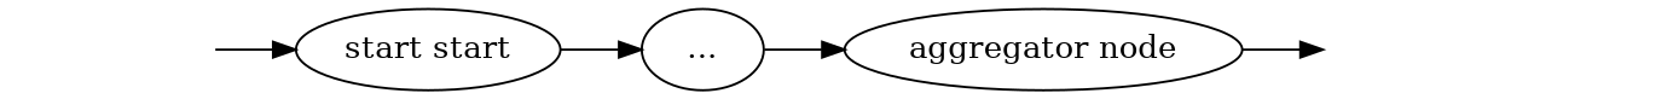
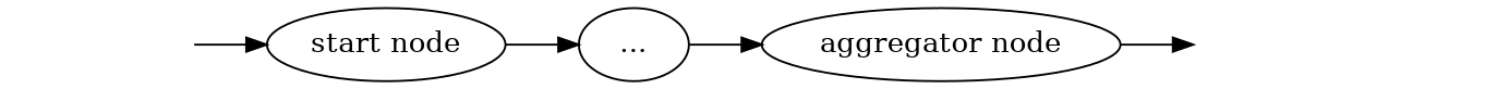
  digraph {
    rankdir=LR
    queries [style=invis]
-   "start node" [label="start start"]
+   "start node"
    "..."
    "queries result" [style=invis]
    "aggregator node"
    queries -> "start node"
    "start node" -> "..."
    "..." -> "aggregator node"
    "aggregator node" -> "queries result"
  }
